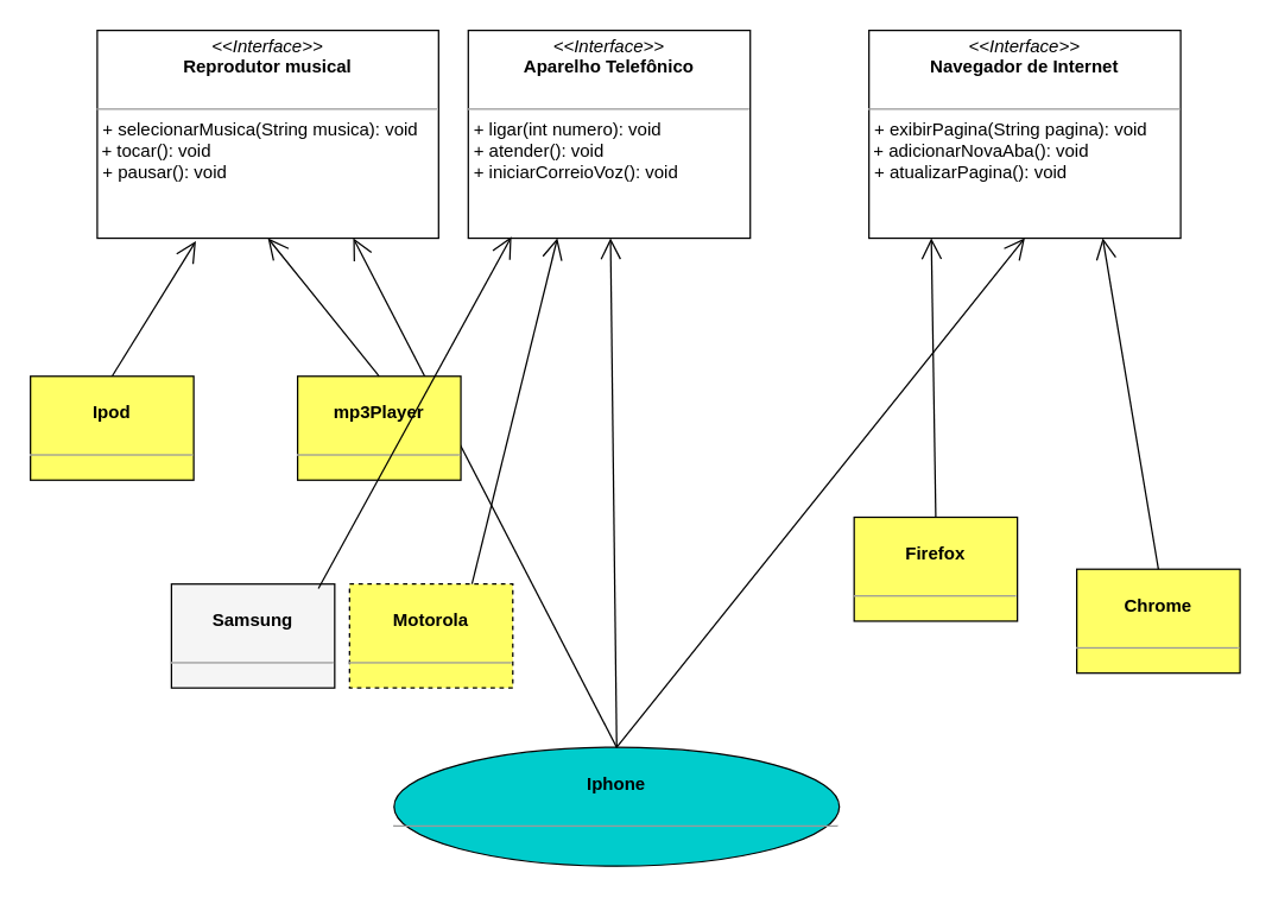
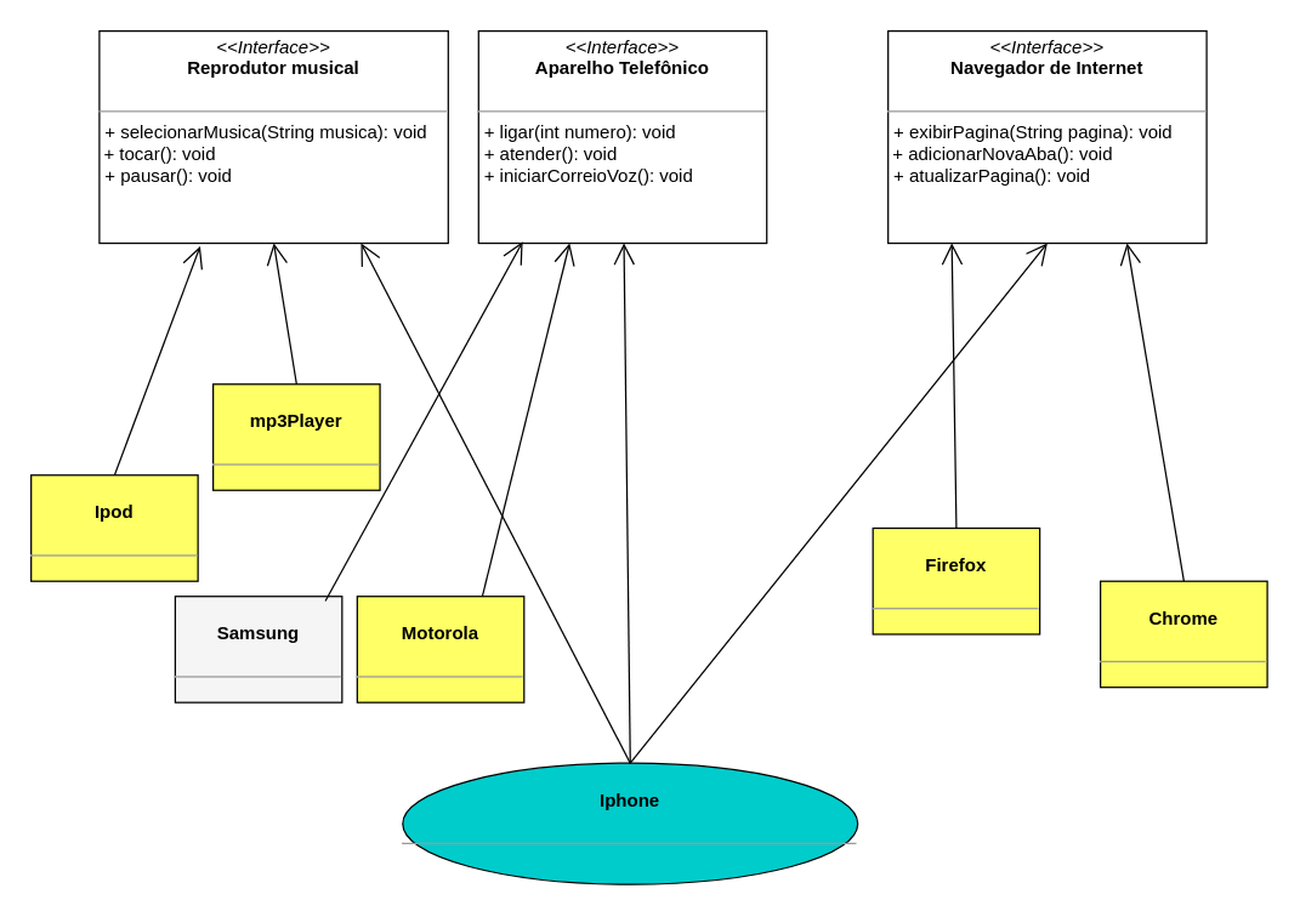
  <mxCell id="0" />
  <mxCell id="1" parent="0" />
  <mxCell id="2" value="&lt;p style=&quot;margin:0px;margin-top:4px;text-align:center;&quot;&gt;&lt;i&gt;&amp;lt;&amp;lt;Interface&amp;gt;&amp;gt;&lt;/i&gt;&lt;br&gt;&lt;b&gt;Reprodutor musical&lt;/b&gt;&lt;/p&gt;&lt;br&gt;&lt;hr size=&quot;1&quot;&gt;&lt;p style=&quot;margin:0px;margin-left:4px;&quot;&gt;+&amp;nbsp;selecionarMusica(String musica): void&lt;/p&gt;&amp;nbsp;+&amp;nbsp;tocar(): void&lt;p style=&quot;margin:0px;margin-left:4px;&quot;&gt;+&amp;nbsp;pausar(): void&lt;br&gt;&lt;br&gt;&lt;/p&gt;" style="verticalAlign=top;align=left;overflow=fill;fontSize=12;fontFamily=Helvetica;html=1;rounded=0;shadow=0;comic=0;labelBackgroundColor=none;strokeWidth=1" parent="1" vertex="1"><mxGeometry x="65" y="20" width="230" height="140" as="geometry" /></mxCell>
  <mxCell id="3" value="&lt;p style=&quot;margin:0px;margin-top:4px;text-align:center;&quot;&gt;&lt;i&gt;&amp;lt;&amp;lt;Interface&amp;gt;&amp;gt;&lt;/i&gt;&lt;br&gt;&lt;b&gt;Aparelho Telefônico&lt;/b&gt;&lt;/p&gt;&lt;br&gt;&lt;hr size=&quot;1&quot;&gt;&lt;p style=&quot;margin:0px;margin-left:4px;&quot;&gt;+ ligar(int numero): void&lt;br&gt;+ atender(): void&lt;br&gt;&lt;/p&gt;&lt;p style=&quot;margin:0px;margin-left:4px;&quot;&gt;+ iniciarCorreioVoz(): void&lt;br&gt;&lt;/p&gt;" style="verticalAlign=top;align=left;overflow=fill;fontSize=12;fontFamily=Helvetica;html=1;rounded=0;shadow=0;comic=0;labelBackgroundColor=none;strokeWidth=1" parent="1" vertex="1"><mxGeometry x="315" y="20" width="190" height="140" as="geometry" /></mxCell>
  <mxCell id="4" value="&lt;p style=&quot;margin:0px;margin-top:4px;text-align:center;&quot;&gt;&lt;i&gt;&amp;lt;&amp;lt;Interface&amp;gt;&amp;gt;&lt;/i&gt;&lt;br&gt;&lt;b&gt;Navegador de Internet&lt;/b&gt;&lt;/p&gt;&lt;br&gt;&lt;hr size=&quot;1&quot;&gt;&lt;p style=&quot;margin:0px;margin-left:4px;&quot;&gt;+&amp;nbsp;exibirPagina(String pagina): void&lt;/p&gt;&amp;nbsp;+&amp;nbsp;adicionarNovaAba(): void&lt;p style=&quot;margin:0px;margin-left:4px;&quot;&gt;+&amp;nbsp;atualizarPagina(): void&lt;br&gt;&lt;br&gt;&lt;/p&gt;" style="verticalAlign=top;align=left;overflow=fill;fontSize=12;fontFamily=Helvetica;html=1;rounded=0;shadow=0;comic=0;labelBackgroundColor=none;strokeWidth=1" parent="1" vertex="1"><mxGeometry x="585" y="20" width="210" height="140" as="geometry" /></mxCell>
  <mxCell id="5" value="&lt;p style=&quot;margin:0px;margin-top:4px;text-align:center;&quot;&gt;&lt;br&gt;&lt;b&gt;Iphone&lt;/b&gt;&lt;/p&gt;&lt;br&gt;&lt;hr size=&quot;1&quot;&gt;&lt;p style=&quot;margin:0px;margin-left:4px;&quot;&gt;&lt;br&gt;&lt;/p&gt;" style="ellipse;verticalAlign=top;align=left;overflow=fill;fontSize=12;fontFamily=Helvetica;html=1;shadow=0;comic=0;labelBackgroundColor=none;strokeWidth=1;fillColor=#00CCCC;" parent="1" vertex="1"><mxGeometry x="265" y="503" width="300" height="80" as="geometry" /></mxCell>
  <mxCell id="6" value="" style="endArrow=open;endFill=1;endSize=12;html=1;rounded=0;exitX=0.5;exitY=0;exitDx=0;exitDy=0;entryX=0.75;entryY=1;entryDx=0;entryDy=0;" parent="1" source="5" target="2" edge="1"><mxGeometry width="160" relative="1" as="geometry"><mxPoint x="365" y="263" as="sourcePoint" /><mxPoint x="525" y="263" as="targetPoint" /></mxGeometry></mxCell>
  <mxCell id="7" value="" style="endArrow=open;endFill=1;endSize=12;html=1;rounded=0;exitX=0.5;exitY=0;exitDx=0;exitDy=0;" parent="1" source="5" target="3" edge="1"><mxGeometry width="160" relative="1" as="geometry"><mxPoint x="430" y="361" as="sourcePoint" /><mxPoint x="218" y="218" as="targetPoint" /></mxGeometry></mxCell>
  <mxCell id="8" value="" style="endArrow=open;endFill=1;endSize=12;html=1;rounded=0;exitX=0.5;exitY=0;exitDx=0;exitDy=0;entryX=0.5;entryY=1;entryDx=0;entryDy=0;" parent="1" source="5" target="4" edge="1"><mxGeometry width="160" relative="1" as="geometry"><mxPoint x="622" y="336" as="sourcePoint" /><mxPoint x="615" y="193" as="targetPoint" /></mxGeometry></mxCell>
  <mxCell id="9" value="&lt;p style=&quot;margin:0px;margin-top:4px;text-align:center;&quot;&gt;&lt;br&gt;&lt;b&gt;Firefox&lt;/b&gt;&lt;/p&gt;&lt;br&gt;&lt;hr size=&quot;1&quot;&gt;&lt;p style=&quot;margin:0px;margin-left:4px;&quot;&gt;&lt;br&gt;&lt;/p&gt;" style="verticalAlign=top;align=left;overflow=fill;fontSize=12;fontFamily=Helvetica;html=1;rounded=0;shadow=0;comic=0;labelBackgroundColor=none;strokeWidth=1;fillColor=#FFFF66;" parent="1" vertex="1"><mxGeometry x="575" y="348" width="110" height="70" as="geometry" /></mxCell>
  <mxCell id="10" value="&lt;p style=&quot;margin:0px;margin-top:4px;text-align:center;&quot;&gt;&lt;br&gt;&lt;b&gt;Chrome&lt;/b&gt;&lt;/p&gt;&lt;br&gt;&lt;hr size=&quot;1&quot;&gt;&lt;p style=&quot;margin:0px;margin-left:4px;&quot;&gt;&lt;br&gt;&lt;/p&gt;" style="verticalAlign=top;align=left;overflow=fill;fontSize=12;fontFamily=Helvetica;html=1;rounded=0;shadow=0;comic=0;labelBackgroundColor=none;strokeWidth=1;fillColor=#FFFF66;" parent="1" vertex="1"><mxGeometry x="725" y="383" width="110" height="70" as="geometry" /></mxCell>
- <mxCell id="11" value="&lt;p style=&quot;margin:0px;margin-top:4px;text-align:center;&quot;&gt;&lt;br&gt;&lt;b&gt;Motorola&lt;/b&gt;&lt;/p&gt;&lt;br&gt;&lt;hr size=&quot;1&quot;&gt;&lt;p style=&quot;margin:0px;margin-left:4px;&quot;&gt;&lt;br&gt;&lt;/p&gt;" style="verticalAlign=top;align=left;overflow=fill;fontSize=12;fontFamily=Helvetica;html=1;rounded=0;shadow=0;comic=0;labelBackgroundColor=none;strokeWidth=1;fillColor=#FFFF66;dashed=1;" parent="1" vertex="1"><mxGeometry x="235" y="393" width="110" height="70" as="geometry" /></mxCell>
+ <mxCell id="11" value="&lt;p style=&quot;margin:0px;margin-top:4px;text-align:center;&quot;&gt;&lt;br&gt;&lt;b&gt;Motorola&lt;/b&gt;&lt;/p&gt;&lt;br&gt;&lt;hr size=&quot;1&quot;&gt;&lt;p style=&quot;margin:0px;margin-left:4px;&quot;&gt;&lt;br&gt;&lt;/p&gt;" style="verticalAlign=top;align=left;overflow=fill;fontSize=12;fontFamily=Helvetica;html=1;rounded=0;shadow=0;comic=0;labelBackgroundColor=none;strokeWidth=1;fillColor=#FFFF66;" parent="1" vertex="1"><mxGeometry x="235" y="393" width="110" height="70" as="geometry" /></mxCell>
  <mxCell id="12" value="&lt;p style=&quot;margin:0px;margin-top:4px;text-align:center;&quot;&gt;&lt;br&gt;&lt;b&gt;Samsung&lt;/b&gt;&lt;/p&gt;&lt;br&gt;&lt;hr size=&quot;1&quot;&gt;&lt;p style=&quot;margin:0px;margin-left:4px;&quot;&gt;&lt;br&gt;&lt;/p&gt;" style="verticalAlign=top;align=left;overflow=fill;fontSize=12;fontFamily=Helvetica;html=1;rounded=0;shadow=0;comic=0;labelBackgroundColor=none;strokeWidth=1;fillColor=#f5f5f5;" parent="1" vertex="1"><mxGeometry x="115" y="393" width="110" height="70" as="geometry" /></mxCell>
- <mxCell id="13" value="&lt;p style=&quot;margin:0px;margin-top:4px;text-align:center;&quot;&gt;&lt;br&gt;&lt;b&gt;mp3Player&lt;/b&gt;&lt;/p&gt;&lt;br&gt;&lt;hr size=&quot;1&quot;&gt;&lt;p style=&quot;margin:0px;margin-left:4px;&quot;&gt;&lt;br&gt;&lt;/p&gt;" style="verticalAlign=top;align=left;overflow=fill;fontSize=12;fontFamily=Helvetica;html=1;rounded=0;shadow=0;comic=0;labelBackgroundColor=none;strokeWidth=1;fillColor=#FFFF66;" parent="1" vertex="1"><mxGeometry x="200" y="253" width="110" height="70" as="geometry" /></mxCell>
- <mxCell id="14" value="&lt;p style=&quot;margin:0px;margin-top:4px;text-align:center;&quot;&gt;&lt;br&gt;&lt;b&gt;Ipod&lt;/b&gt;&lt;/p&gt;&lt;br&gt;&lt;hr size=&quot;1&quot;&gt;&lt;p style=&quot;margin:0px;margin-left:4px;&quot;&gt;&lt;br&gt;&lt;/p&gt;" style="verticalAlign=top;align=left;overflow=fill;fontSize=12;fontFamily=Helvetica;html=1;rounded=0;shadow=0;comic=0;labelBackgroundColor=none;strokeWidth=1;fillColor=#FFFF66;" parent="1" vertex="1"><mxGeometry x="20" y="253" width="110" height="70" as="geometry" /></mxCell>
+ <mxCell id="13" value="&lt;p style=&quot;margin:0px;margin-top:4px;text-align:center;&quot;&gt;&lt;br&gt;&lt;b&gt;mp3Player&lt;/b&gt;&lt;/p&gt;&lt;br&gt;&lt;hr size=&quot;1&quot;&gt;&lt;p style=&quot;margin:0px;margin-left:4px;&quot;&gt;&lt;br&gt;&lt;/p&gt;" style="verticalAlign=top;align=left;overflow=fill;fontSize=12;fontFamily=Helvetica;html=1;rounded=0;shadow=0;comic=0;labelBackgroundColor=none;strokeWidth=1;fillColor=#FFFF66;" parent="1" vertex="1"><mxGeometry x="140" y="253" width="110" height="70" as="geometry" /></mxCell>
+ <mxCell id="14" value="&lt;p style=&quot;margin:0px;margin-top:4px;text-align:center;&quot;&gt;&lt;br&gt;&lt;b&gt;Ipod&lt;/b&gt;&lt;/p&gt;&lt;br&gt;&lt;hr size=&quot;1&quot;&gt;&lt;p style=&quot;margin:0px;margin-left:4px;&quot;&gt;&lt;br&gt;&lt;/p&gt;" style="verticalAlign=top;align=left;overflow=fill;fontSize=12;fontFamily=Helvetica;html=1;rounded=0;shadow=0;comic=0;labelBackgroundColor=none;strokeWidth=1;fillColor=#FFFF66;" parent="1" vertex="1"><mxGeometry x="20" y="313" width="110" height="70" as="geometry" /></mxCell>
  <mxCell id="15" value="" style="endArrow=open;endFill=1;endSize=12;html=1;rounded=0;exitX=0.5;exitY=0;exitDx=0;exitDy=0;entryX=0.5;entryY=1;entryDx=0;entryDy=0;" parent="1" source="13" target="2" edge="1"><mxGeometry width="160" relative="1" as="geometry"><mxPoint x="378" y="513" as="sourcePoint" /><mxPoint x="166" y="170" as="targetPoint" /></mxGeometry></mxCell>
  <mxCell id="16" value="" style="endArrow=open;endFill=1;endSize=12;html=1;rounded=0;exitX=0.5;exitY=0;exitDx=0;exitDy=0;entryX=0.289;entryY=1.014;entryDx=0;entryDy=0;entryPerimeter=0;" parent="1" source="14" target="2" edge="1"><mxGeometry width="160" relative="1" as="geometry"><mxPoint x="55" y="256" as="sourcePoint" /><mxPoint x="145" y="213" as="targetPoint" /></mxGeometry></mxCell>
  <mxCell id="17" value="" style="endArrow=open;endFill=1;endSize=12;html=1;rounded=0;exitX=0.75;exitY=0;exitDx=0;exitDy=0;entryX=0.316;entryY=1;entryDx=0;entryDy=0;entryPerimeter=0;" parent="1" source="11" target="3" edge="1"><mxGeometry width="160" relative="1" as="geometry"><mxPoint x="210" y="263" as="sourcePoint" /><mxPoint x="170" y="170" as="targetPoint" /></mxGeometry></mxCell>
  <mxCell id="18" value="" style="endArrow=open;endFill=1;endSize=12;html=1;rounded=0;exitX=0.9;exitY=0.043;exitDx=0;exitDy=0;entryX=0.153;entryY=0.993;entryDx=0;entryDy=0;entryPerimeter=0;exitPerimeter=0;" parent="1" source="12" target="3" edge="1"><mxGeometry width="160" relative="1" as="geometry"><mxPoint x="285" y="404.5" as="sourcePoint" /><mxPoint x="342" y="171.5" as="targetPoint" /></mxGeometry></mxCell>
  <mxCell id="19" value="" style="endArrow=open;endFill=1;endSize=12;html=1;rounded=0;exitX=0.5;exitY=0;exitDx=0;exitDy=0;entryX=0.2;entryY=1;entryDx=0;entryDy=0;entryPerimeter=0;" parent="1" source="9" target="4" edge="1"><mxGeometry width="160" relative="1" as="geometry"><mxPoint x="515" y="404.5" as="sourcePoint" /><mxPoint x="572" y="171.5" as="targetPoint" /></mxGeometry></mxCell>
  <mxCell id="20" value="" style="endArrow=open;endFill=1;endSize=12;html=1;rounded=0;exitX=0.5;exitY=0;exitDx=0;exitDy=0;entryX=0.75;entryY=1;entryDx=0;entryDy=0;" parent="1" source="10" target="4" edge="1"><mxGeometry width="160" relative="1" as="geometry"><mxPoint x="772" y="303" as="sourcePoint" /><mxPoint x="755" y="160" as="targetPoint" /></mxGeometry></mxCell>
